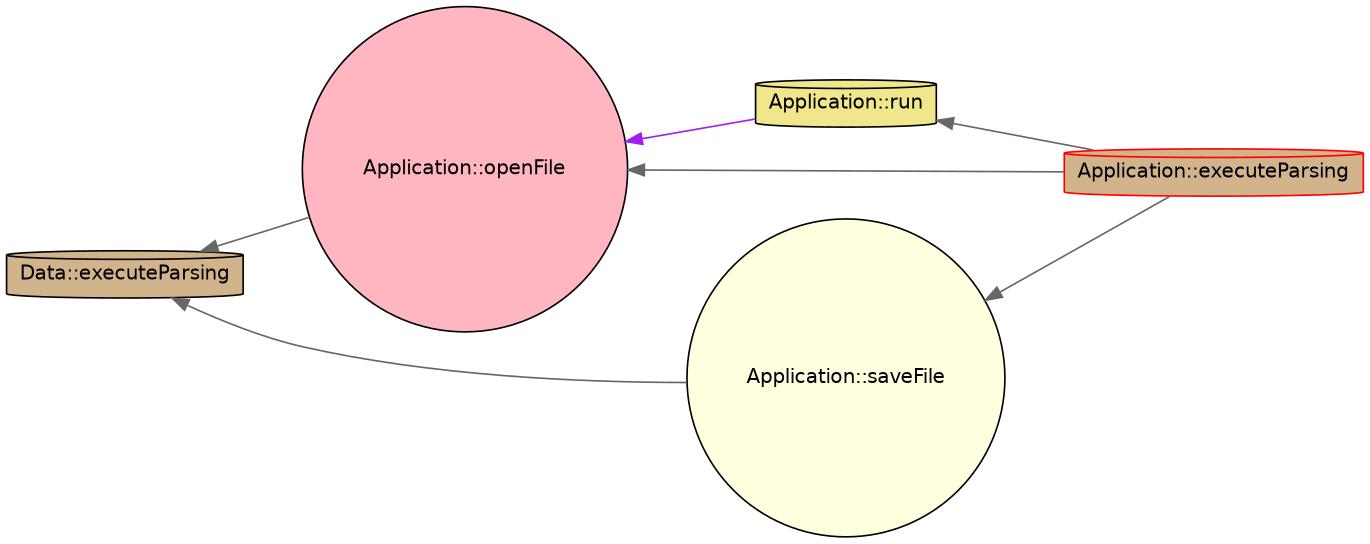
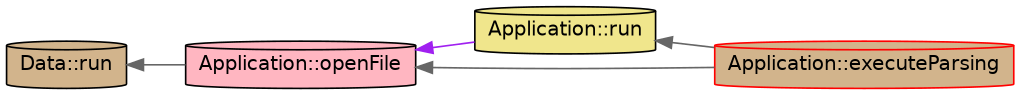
  digraph {
    rankdir=LR
    node [color=black fillcolor=tan fontname=Helvetica fontsize=12 shape=cylinder style=filled]
    edge [color=gray40 dir=back fontname=Helvetica fontsize=12 labelfontname=Helvetica labelfontsize=12 style=solid]
-   n1 [fontcolor=black height=0.2 label="Data::executeParsing" width=0.4]
-   n2 [fillcolor=lightpink height=0.2 label="Application::openFile" shape=circle width=0.4]
-   n3 [fillcolor=lightyellow height=0.2 label="Application::saveFile" shape=circle width=0.4]
+   n1 [fontcolor=black height=0.2 label="Data::run" width=0.4]
+   n2 [fillcolor=lightpink height=0.2 label="Application::openFile" width=0.4]
    n4 [fillcolor=khaki height=0.2 label="Application::run" width=0.4]
    n5 [color=red height=0.2 label="Application::executeParsing" width=0.4]
    n1 -> n2
-   n1 -> n3
    n2 -> n4 [color=purple]
    n2 -> n5
-   n3 -> n5
    n4 -> n5
  }
